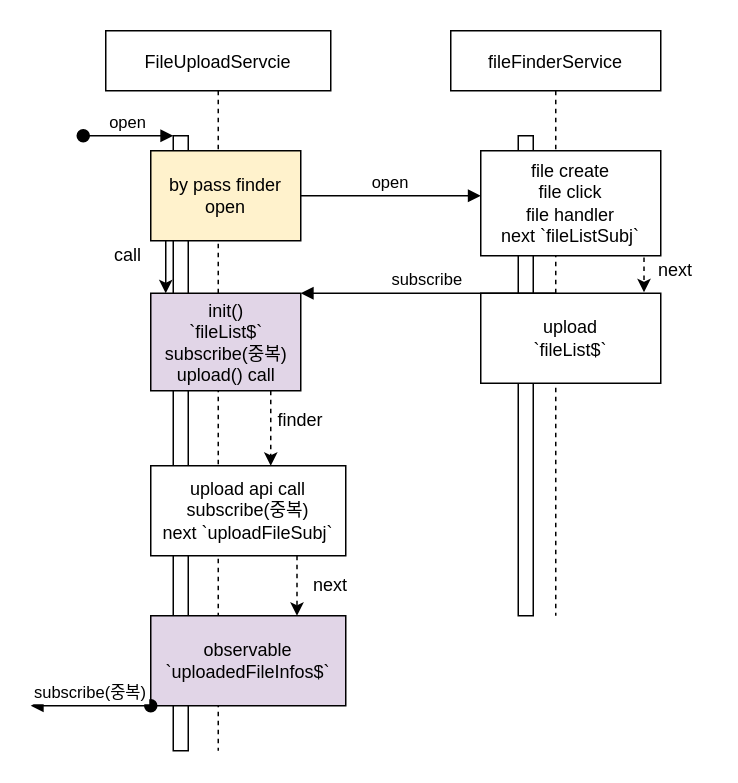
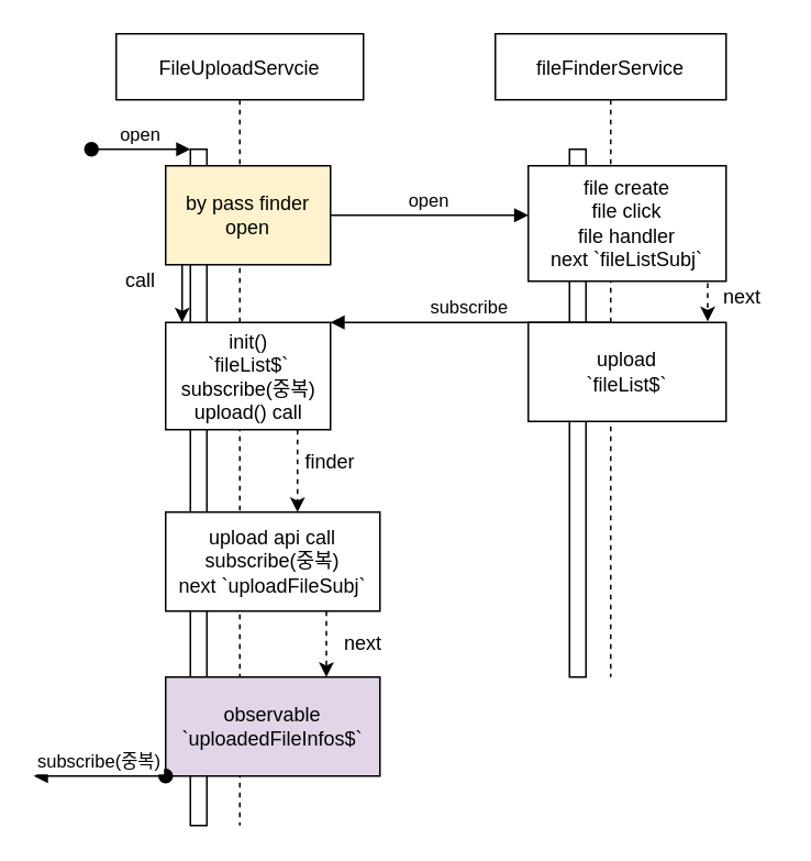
  <mxCell id="0" />
  <mxCell id="1" parent="0" />
  <mxCell id="2" value="FileUploadServcie" style="shape=umlLifeline;perimeter=lifelinePerimeter;container=1;collapsible=0;recursiveResize=0;rounded=0;shadow=0;strokeWidth=1;" parent="1" vertex="1"><mxGeometry x="70" y="20" width="150" height="480" as="geometry" /></mxCell>
  <mxCell id="3" value="" style="points=[];perimeter=orthogonalPerimeter;rounded=0;shadow=0;strokeWidth=1;" parent="2" vertex="1"><mxGeometry x="45" y="70" width="10" height="410" as="geometry" /></mxCell>
  <mxCell id="4" value="open" style="verticalAlign=bottom;startArrow=oval;endArrow=block;startSize=8;shadow=0;strokeWidth=1;" parent="2" target="3" edge="1"><mxGeometry relative="1" as="geometry"><mxPoint x="-15" y="70" as="sourcePoint" /></mxGeometry></mxCell>
  <mxCell id="5" value="fileFinderService" style="shape=umlLifeline;perimeter=lifelinePerimeter;container=1;collapsible=0;recursiveResize=0;rounded=0;shadow=0;strokeWidth=1;" parent="1" vertex="1"><mxGeometry x="300" y="20" width="140" height="390" as="geometry" /></mxCell>
  <mxCell id="6" value="" style="points=[];perimeter=orthogonalPerimeter;rounded=0;shadow=0;strokeWidth=1;" parent="5" vertex="1"><mxGeometry x="45" y="70" width="10" height="320" as="geometry" /></mxCell>
  <mxCell id="7" value="file create&lt;br style=&quot;padding: 0px ; margin: 0px&quot;&gt;file click&lt;br style=&quot;padding: 0px ; margin: 0px&quot;&gt;file handler&lt;br style=&quot;padding: 0px ; margin: 0px&quot;&gt;next `fileListSubj`" style="rounded=0;whiteSpace=wrap;html=1;" vertex="1" parent="5"><mxGeometry x="20" y="80" width="120" height="70" as="geometry" /></mxCell>
  <mxCell id="8" value="open" style="verticalAlign=bottom;endArrow=block;entryX=0;entryY=0.429;shadow=0;strokeWidth=1;entryDx=0;entryDy=0;entryPerimeter=0;" parent="1" source="14" target="7" edge="1"><mxGeometry relative="1" as="geometry"><mxPoint x="275" y="100" as="sourcePoint" /></mxGeometry></mxCell>
  <mxCell id="9" value="subscribe" style="verticalAlign=bottom;endArrow=block;entryX=1;entryY=0;shadow=0;strokeWidth=1;" parent="1" source="5" target="10" edge="1"><mxGeometry relative="1" as="geometry"><mxPoint x="240" y="140" as="sourcePoint" /></mxGeometry></mxCell>
- <mxCell id="10" value="init()&lt;br&gt;`fileList$`&lt;br&gt;subscribe(중복)&lt;br&gt;upload() call" style="points=[];perimeter=orthogonalPerimeter;rounded=0;shadow=0;strokeWidth=1;labelBackgroundColor=none;html=1;fillColor=#e1d5e7;" parent="1" vertex="1"><mxGeometry x="100" y="195" width="100" height="65" as="geometry" /></mxCell>
+ <mxCell id="10" value="init()&lt;br&gt;`fileList$`&lt;br&gt;subscribe(중복)&lt;br&gt;upload() call" style="points=[];perimeter=orthogonalPerimeter;rounded=0;shadow=0;strokeWidth=1;labelBackgroundColor=none;html=1;" parent="1" vertex="1"><mxGeometry x="100" y="195" width="100" height="65" as="geometry" /></mxCell>
  <mxCell id="11" value="upload&lt;br&gt;`fileList$`" style="rounded=0;whiteSpace=wrap;html=1;" vertex="1" parent="1"><mxGeometry x="320" y="195" width="120" height="60" as="geometry" /></mxCell>
  <mxCell id="12" value="" style="endArrow=classic;html=1;exitX=0.907;exitY=1.017;exitDx=0;exitDy=0;exitPerimeter=0;entryX=0.907;entryY=-0.01;entryDx=0;entryDy=0;entryPerimeter=0;dashed=1;" edge="1" parent="1" source="7" target="11"><mxGeometry width="50" height="50" relative="1" as="geometry"><mxPoint x="460" y="160" as="sourcePoint" /><mxPoint x="440" y="195" as="targetPoint" /></mxGeometry></mxCell>
  <mxCell id="13" value="upload api call&lt;br&gt;subscribe(중복)&lt;br&gt;next `uploadFileSubj`" style="rounded=0;whiteSpace=wrap;html=1;" vertex="1" parent="1"><mxGeometry x="100" y="310" width="130" height="60" as="geometry" /></mxCell>
  <mxCell id="14" value="by pass finder open" style="rounded=0;whiteSpace=wrap;html=1;fillColor=#fff2cc;" vertex="1" parent="1"><mxGeometry x="100" y="100" width="100" height="60" as="geometry" /></mxCell>
  <mxCell id="15" value="" style="endArrow=classic;html=1;" edge="1" parent="1" target="10"><mxGeometry width="50" height="50" relative="1" as="geometry"><mxPoint x="110" y="160" as="sourcePoint" /><mxPoint x="110" y="190" as="targetPoint" /></mxGeometry></mxCell>
  <mxCell id="16" value="call" style="text;html=1;strokeColor=none;fillColor=none;align=center;verticalAlign=middle;whiteSpace=wrap;rounded=0;" vertex="1" parent="1"><mxGeometry x="60" y="160" width="50" height="20" as="geometry" /></mxCell>
  <mxCell id="17" value="next" style="text;html=1;strokeColor=none;fillColor=none;align=center;verticalAlign=middle;whiteSpace=wrap;rounded=0;" vertex="1" parent="1"><mxGeometry x="430" y="170" width="40" height="20" as="geometry" /></mxCell>
  <mxCell id="18" value="" style="endArrow=classic;html=1;dashed=1;" edge="1" parent="1"><mxGeometry width="50" height="50" relative="1" as="geometry"><mxPoint x="180" y="260" as="sourcePoint" /><mxPoint x="180" y="310" as="targetPoint" /></mxGeometry></mxCell>
  <mxCell id="19" value="finder" style="text;html=1;strokeColor=none;fillColor=none;align=center;verticalAlign=middle;whiteSpace=wrap;rounded=0;" vertex="1" parent="1"><mxGeometry x="180" y="270" width="40" height="20" as="geometry" /></mxCell>
  <mxCell id="20" value="&lt;font color=&quot;#000000&quot;&gt;observable&lt;br&gt;`uploadedFileInfos$`&lt;/font&gt;" style="rounded=0;whiteSpace=wrap;html=1;labelBackgroundColor=none;fontColor=#FF9999;fillColor=#e1d5e7;" vertex="1" parent="1"><mxGeometry x="100" y="410" width="130" height="60" as="geometry" /></mxCell>
  <mxCell id="21" value="" style="endArrow=classic;html=1;dashed=1;fontColor=#FF9999;entryX=0.75;entryY=0;entryDx=0;entryDy=0;exitX=0.75;exitY=1;exitDx=0;exitDy=0;" edge="1" parent="1" source="13" target="20"><mxGeometry width="50" height="50" relative="1" as="geometry"><mxPoint x="210" y="370" as="sourcePoint" /><mxPoint x="260" y="320" as="targetPoint" /></mxGeometry></mxCell>
  <mxCell id="22" value="next" style="text;html=1;strokeColor=none;fillColor=none;align=center;verticalAlign=middle;whiteSpace=wrap;rounded=0;" vertex="1" parent="1"><mxGeometry x="200" y="380" width="40" height="20" as="geometry" /></mxCell>
  <mxCell id="23" value="subscribe(중복)" style="verticalAlign=bottom;startArrow=oval;endArrow=block;startSize=8;shadow=0;strokeWidth=1;" edge="1" parent="1"><mxGeometry relative="1" as="geometry"><mxPoint x="100" y="470" as="sourcePoint" /><mxPoint x="20" y="470" as="targetPoint" /></mxGeometry></mxCell>
